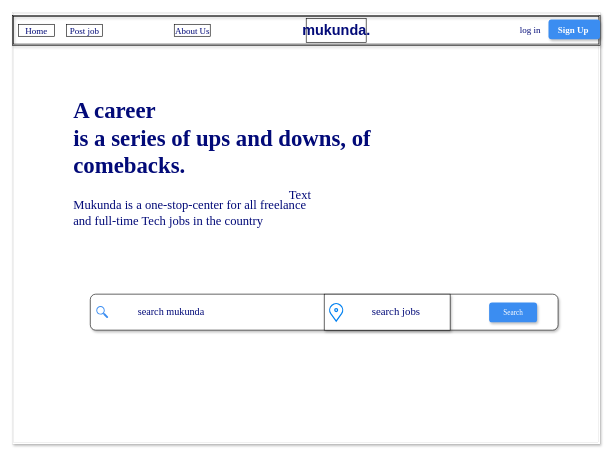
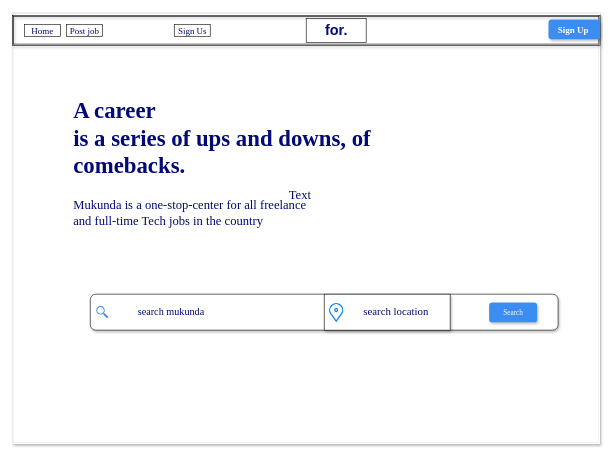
  <mxCell id="0" />
  <mxCell id="1" parent="0" />
  <mxCell id="2" value="" style="shape=ext;double=1;rounded=0;whiteSpace=wrap;html=1;fillColor=#FFFFFF;strokeColor=#000000;fontColor=#333333;strokeWidth=0;shadow=1;fontFamily=lato;fontSource=https%3A%2F%2Ffonts.googleapis.com%2Fcss%3Ffamily%3Dlato;fontStyle=0;labelBackgroundColor=#46434A;" vertex="1" parent="1"><mxGeometry x="20" width="980" height="720" as="geometry" y="20" /></mxCell>
  <mxCell id="3" value="" style="shape=ext;double=1;rounded=0;whiteSpace=wrap;html=1;fillColor=none;shadow=1;strokeWidth=1;fontFamily=lato;fontSource=https%3A%2F%2Ffonts.googleapis.com%2Fcss%3Ffamily%3Dlato;" vertex="1" parent="1"><mxGeometry x="20" y="25" width="980" height="50" as="geometry" /></mxCell>
- <mxCell id="4" value="mukunda." style="text;strokeColor=default;fillColor=none;html=1;fontSize=24;fontStyle=1;verticalAlign=middle;align=center;fontColor=#020A78;" vertex="1" parent="1"><mxGeometry x="510" y="30" width="100" height="40" as="geometry" /></mxCell>
- <mxCell id="5" value="Home" style="text;strokeColor=default;fillColor=none;html=1;fontSize=15;fontStyle=0;verticalAlign=middle;align=center;fontColor=#020A78;fontFamily=Poppins;fontSource=https%3A%2F%2Ffonts.googleapis.com%2Fcss%3Ffamily%3DPoppins;" vertex="1" parent="1"><mxGeometry x="30" y="40" width="60" height="20" as="geometry" /></mxCell>
+ <mxCell id="4" value="for." style="text;strokeColor=default;fillColor=none;html=1;fontSize=24;fontStyle=1;verticalAlign=middle;align=center;fontColor=#020A78;" vertex="1" parent="1"><mxGeometry x="510" y="30" width="100" height="40" as="geometry" /></mxCell>
+ <mxCell id="5" value="Home" style="text;strokeColor=default;fillColor=none;html=1;fontSize=15;fontStyle=0;verticalAlign=middle;align=center;fontColor=#020A78;fontFamily=Poppins;fontSource=https%3A%2F%2Ffonts.googleapis.com%2Fcss%3Ffamily%3DPoppins;" vertex="1" parent="1"><mxGeometry x="40" y="40" width="60" height="20" as="geometry" /></mxCell>
  <mxCell id="6" value="Post job" style="text;strokeColor=default;fillColor=none;html=1;fontSize=15;fontStyle=0;verticalAlign=middle;align=center;fontColor=#020A78;fontFamily=Poppins;fontSource=https%3A%2F%2Ffonts.googleapis.com%2Fcss%3Ffamily%3DPoppins;" vertex="1" parent="1"><mxGeometry x="110" y="40" width="60" height="20" as="geometry" /></mxCell>
  <mxCell id="7" value="&lt;b&gt;&lt;font style=&quot;font-size: 15px;&quot; data-font-src=&quot;https://fonts.googleapis.com/css?family=Poppins&quot; face=&quot;Poppins&quot;&gt;Sign Up&amp;nbsp;&lt;/font&gt;&lt;/b&gt;" style="rounded=1;fillColor=#3b8df1;align=center;strokeColor=none;html=1;fontColor=#ffffff;fontSize=12;sketch=0;shadow=1;strokeWidth=1;fontFamily=lato;fontSource=https%3A%2F%2Ffonts.googleapis.com%2Fcss%3Ffamily%3Dlato;" vertex="1" parent="1"><mxGeometry x="914" y="32" width="86" height="33" as="geometry" /></mxCell>
- <mxCell id="8" value="log in" style="text;html=1;strokeColor=none;fillColor=none;align=center;verticalAlign=middle;whiteSpace=wrap;rounded=0;shadow=1;sketch=0;strokeWidth=1;fontFamily=Poppins;fontSource=https%3A%2F%2Ffonts.googleapis.com%2Fcss%3Ffamily%3DPoppins;fontSize=15;fontColor=#020A78;backgroundOutline=1;" vertex="1" parent="1"><mxGeometry x="854" y="33.5" width="60" height="30" as="geometry" /></mxCell>
- <mxCell id="9" value="About Us" style="text;strokeColor=default;fillColor=none;html=1;fontSize=15;fontStyle=0;verticalAlign=middle;align=center;fontColor=#020A78;fontFamily=Poppins;fontSource=https%3A%2F%2Ffonts.googleapis.com%2Fcss%3Ffamily%3DPoppins;" vertex="1" parent="1"><mxGeometry x="290" y="40" width="60" height="20" as="geometry" /></mxCell>
+ <mxCell id="9" value="Sign Us" style="text;strokeColor=default;fillColor=none;html=1;fontSize=15;fontStyle=0;verticalAlign=middle;align=center;fontColor=#020A78;fontFamily=Poppins;fontSource=https%3A%2F%2Ffonts.googleapis.com%2Fcss%3Ffamily%3DPoppins;" vertex="1" parent="1"><mxGeometry x="290" y="40" width="60" height="20" as="geometry" /></mxCell>
  <mxCell id="10" value="A career &#10;is a series of ups and downs, of &#10;comebacks." style="text;strokeColor=none;fillColor=none;align=left;verticalAlign=middle;rounded=0;shadow=1;sketch=0;strokeWidth=1;fontFamily=Poppins;fontSource=https%3A%2F%2Ffonts.googleapis.com%2Fcss%3Ffamily%3DPoppins;fontSize=38;fontColor=#020A78;fontStyle=1" vertex="1" parent="1"><mxGeometry x="120" y="160" width="550" height="130" as="geometry" /></mxCell>
  <mxCell id="11" value="Mukunda is a one-stop-center for all freelance &lt;br style=&quot;font-size: 21px;&quot;&gt;and full-time Tech jobs in the country" style="text;strokeColor=none;fillColor=none;html=1;fontSize=21;fontStyle=0;verticalAlign=middle;align=left;rounded=1;shadow=1;labelBackgroundColor=none;sketch=0;strokeWidth=1;fontFamily=Poppins;fontSource=https%3A%2F%2Ffonts.googleapis.com%2Fcss%3Ffamily%3DPoppins;fontColor=#020A78;" vertex="1" parent="1"><mxGeometry x="120" y="320" width="620" height="70" as="geometry" /></mxCell>
  <mxCell id="12" value="" style="rounded=1;whiteSpace=wrap;html=1;shadow=1;labelBackgroundColor=none;sketch=0;strokeColor=#000000;strokeWidth=1;fontFamily=Poppins;fontSource=https%3A%2F%2Ffonts.googleapis.com%2Fcss%3Ffamily%3DPoppins;fontSize=21;fontColor=#020A78;fillColor=#FFFFFF;" vertex="1" parent="1"><mxGeometry x="150" y="490" width="780" height="60" as="geometry" /></mxCell>
  <mxCell id="13" value="" style="sketch=0;html=1;aspect=fixed;strokeColor=none;shadow=0;align=center;verticalAlign=top;fillColor=#3B8DF1;shape=mxgraph.gcp2.search;rounded=1;labelBackgroundColor=none;strokeWidth=1;fontFamily=Poppins;fontSource=https%3A%2F%2Ffonts.googleapis.com%2Fcss%3Ffamily%3DPoppins;fontSize=21;fontColor=#020A78;" vertex="1" parent="1"><mxGeometry x="160" y="509.9" width="20" height="20.2" as="geometry" /></mxCell>
  <mxCell id="14" value="Text" style="text;html=1;strokeColor=none;fillColor=none;align=center;verticalAlign=middle;whiteSpace=wrap;rounded=0;shadow=1;labelBackgroundColor=none;sketch=0;strokeWidth=1;fontFamily=Poppins;fontSource=https%3A%2F%2Ffonts.googleapis.com%2Fcss%3Ffamily%3DPoppins;fontSize=21;fontColor=#020A78;" vertex="1" parent="1"><mxGeometry x="470" y="310" width="60" height="30" as="geometry" /></mxCell>
  <mxCell id="15" value="search mukunda" style="text;html=1;strokeColor=none;fillColor=none;align=center;verticalAlign=middle;whiteSpace=wrap;rounded=0;shadow=1;labelBackgroundColor=none;sketch=0;strokeWidth=1;fontFamily=Poppins;fontSource=https%3A%2F%2Ffonts.googleapis.com%2Fcss%3Ffamily%3DPoppins;fontSize=17;fontColor=#020A78;" vertex="1" parent="1"><mxGeometry x="200" y="505" width="170" height="30" as="geometry" /></mxCell>
  <mxCell id="16" value="" style="rounded=0;whiteSpace=wrap;html=1;shadow=1;labelBackgroundColor=none;sketch=0;strokeColor=#000000;strokeWidth=1;fontFamily=Poppins;fontSource=https%3A%2F%2Ffonts.googleapis.com%2Fcss%3Ffamily%3DPoppins;fontSize=21;fontColor=#020A78;fillColor=#FFFFFF;" vertex="1" parent="1"><mxGeometry x="540" y="490" width="210" height="60" as="geometry" /></mxCell>
- <mxCell id="17" value="search jobs" style="text;html=1;strokeColor=none;fillColor=none;align=center;verticalAlign=middle;whiteSpace=wrap;rounded=0;shadow=1;labelBackgroundColor=none;sketch=0;strokeWidth=1;fontFamily=Poppins;fontSource=https%3A%2F%2Ffonts.googleapis.com%2Fcss%3Ffamily%3DPoppins;fontSize=18;fontColor=#020A78;" vertex="1" parent="1"><mxGeometry x="570" y="505" width="180" height="30" as="geometry" /></mxCell>
+ <mxCell id="17" value="search location" style="text;html=1;strokeColor=none;fillColor=none;align=center;verticalAlign=middle;whiteSpace=wrap;rounded=0;shadow=1;labelBackgroundColor=none;sketch=0;strokeWidth=1;fontFamily=Poppins;fontSource=https%3A%2F%2Ffonts.googleapis.com%2Fcss%3Ffamily%3DPoppins;fontSize=18;fontColor=#020A78;" vertex="1" parent="1"><mxGeometry x="570" y="505" width="180" height="30" as="geometry" /></mxCell>
  <mxCell id="18" value="" style="html=1;verticalLabelPosition=bottom;align=center;labelBackgroundColor=#ffffff;verticalAlign=top;strokeWidth=2;strokeColor=#0080F0;shadow=0;dashed=0;shape=mxgraph.ios7.icons.location;rounded=1;sketch=0;fontFamily=Poppins;fontSource=https%3A%2F%2Ffonts.googleapis.com%2Fcss%3Ffamily%3DPoppins;fontSize=21;fontColor=#020A78;fillColor=#FFFFFF;" vertex="1" parent="1"><mxGeometry x="548" y="505" width="24" height="30" as="geometry" /></mxCell>
  <mxCell id="19" value="Search" style="rounded=1;fillColor=#3b8df1;align=center;strokeColor=none;html=1;fontColor=#ffffff;fontSize=12;sketch=0;shadow=1;labelBackgroundColor=none;strokeWidth=1;fontFamily=Poppins;fontSource=https%3A%2F%2Ffonts.googleapis.com%2Fcss%3Ffamily%3DPoppins;" vertex="1" parent="1"><mxGeometry x="815" y="504" width="80" height="33" as="geometry" /></mxCell>
